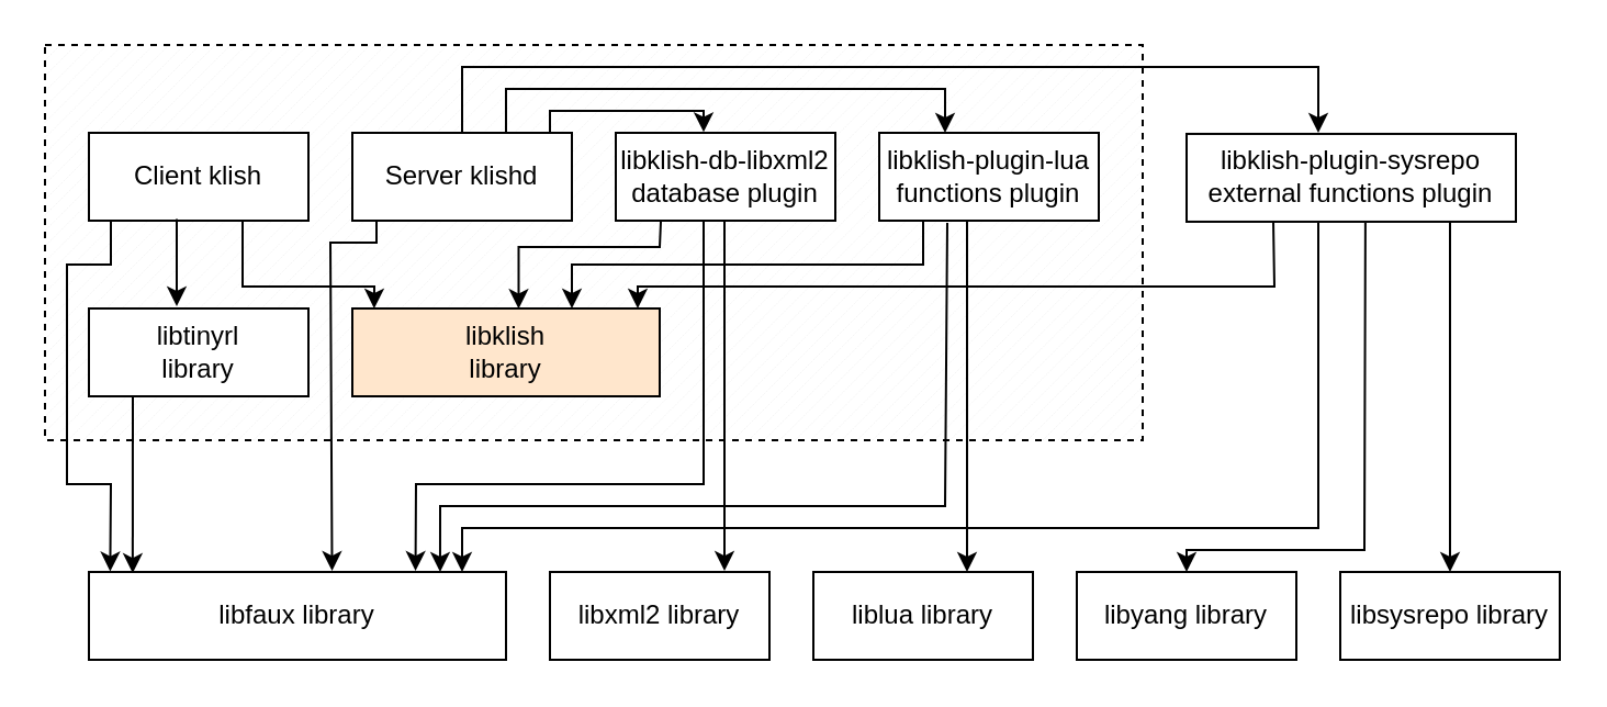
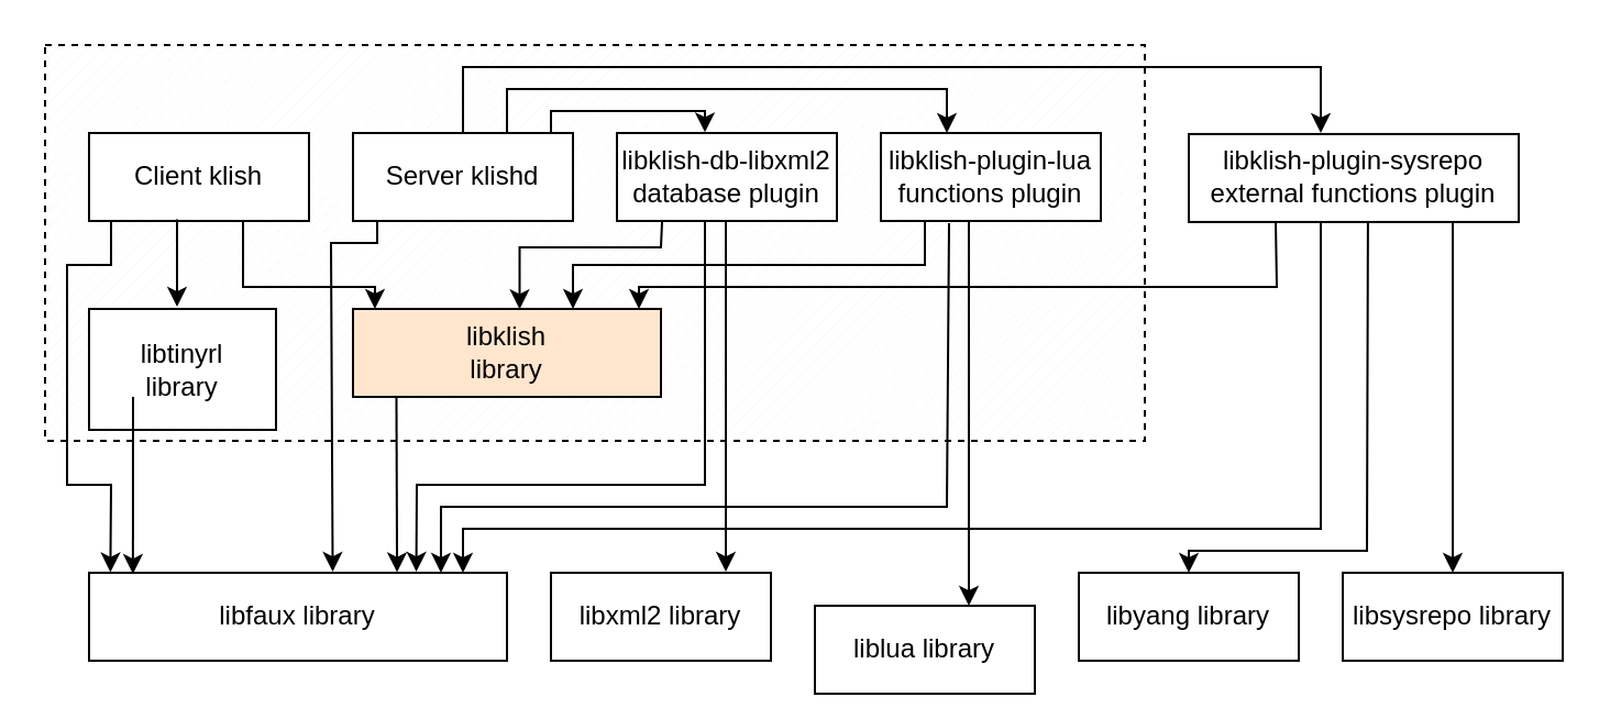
  <mxCell id="0" />
  <mxCell id="1" parent="0" />
  <mxCell id="2" value="" style="verticalLabelPosition=bottom;verticalAlign=top;html=1;shape=mxgraph.basic.patternFillRect;fillStyle=diag;step=5;fillStrokeWidth=0.2;fillStrokeColor=#dddddd;dashed=1;" parent="1" vertex="1"><mxGeometry x="20" y="20" width="500" height="180" as="geometry" /></mxCell>
  <mxCell id="3" value="Server klishd" style="whiteSpace=wrap;html=1;align=center;" parent="1" vertex="1"><mxGeometry x="160" y="60" width="100" height="40" as="geometry" /></mxCell>
  <mxCell id="4" value="Client klish" style="whiteSpace=wrap;html=1;align=center;" parent="1" vertex="1"><mxGeometry x="40" y="60" width="100" height="40" as="geometry" /></mxCell>
- <mxCell id="5" value="libtinyrl&lt;br&gt;library" style="whiteSpace=wrap;html=1;align=center;" parent="1" vertex="1"><mxGeometry x="40" y="140" width="100" height="40" as="geometry" /></mxCell>
+ <mxCell id="5" value="libtinyrl&lt;br&gt;library" style="whiteSpace=wrap;html=1;align=center;" parent="1" vertex="1"><mxGeometry x="40" y="140" width="85" height="55" as="geometry" /></mxCell>
  <mxCell id="6" value="libklish&lt;br&gt;library" style="whiteSpace=wrap;html=1;align=center;fillColor=#ffe6cc;" parent="1" vertex="1"><mxGeometry x="160" y="140" width="140" height="40" as="geometry" /></mxCell>
  <mxCell id="7" value="libfaux library" style="whiteSpace=wrap;html=1;align=center;" parent="1" vertex="1"><mxGeometry x="40" y="260" width="190" height="40" as="geometry" /></mxCell>
  <mxCell id="8" value="libklish-plugin-lua&lt;br&gt;functions plugin" style="whiteSpace=wrap;html=1;align=center;" parent="1" vertex="1"><mxGeometry x="400" y="60" width="100" height="40" as="geometry" /></mxCell>
  <mxCell id="9" value="libklish-db-libxml2 database plugin" style="whiteSpace=wrap;html=1;align=center;" parent="1" vertex="1"><mxGeometry x="280" y="60" width="100" height="40" as="geometry" /></mxCell>
  <mxCell id="10" value="libklish-plugin-sysrepo&lt;br&gt;external functions plugin" style="whiteSpace=wrap;html=1;align=center;" parent="1" vertex="1"><mxGeometry x="540" y="60.48" width="150" height="40" as="geometry" /></mxCell>
  <mxCell id="11" value="libyang library" style="whiteSpace=wrap;html=1;align=center;" parent="1" vertex="1"><mxGeometry x="490" y="260" width="100" height="40" as="geometry" /></mxCell>
  <mxCell id="12" value="libsysrepo library" style="whiteSpace=wrap;html=1;align=center;" parent="1" vertex="1"><mxGeometry x="610" y="260" width="100" height="40" as="geometry" /></mxCell>
- <mxCell id="13" value="liblua library" style="whiteSpace=wrap;html=1;align=center;" parent="1" vertex="1"><mxGeometry x="370" y="260" width="100" height="40" as="geometry" /></mxCell>
+ <mxCell id="13" value="liblua library" style="whiteSpace=wrap;html=1;align=center;" parent="1" vertex="1"><mxGeometry x="370" y="275" width="100" height="40" as="geometry" /></mxCell>
  <mxCell id="14" value="libxml2 library" style="whiteSpace=wrap;html=1;align=center;" parent="1" vertex="1"><mxGeometry x="250" y="260" width="100" height="40" as="geometry" /></mxCell>
  <mxCell id="15" value="" style="endArrow=classic;html=1;rounded=0;exitX=0.4;exitY=0.981;exitDx=0;exitDy=0;exitPerimeter=0;entryX=0.12;entryY=0.661;entryDx=0;entryDy=0;entryPerimeter=0;" parent="1" source="4" target="2" edge="1"><mxGeometry width="50" height="50" relative="1" as="geometry"><mxPoint x="430" y="230" as="sourcePoint" /><mxPoint x="480" y="180" as="targetPoint" /></mxGeometry></mxCell>
  <mxCell id="16" value="" style="endArrow=classic;html=1;rounded=0;entryX=0.071;entryY=0;entryDx=0;entryDy=0;entryPerimeter=0;" parent="1" target="6" edge="1"><mxGeometry width="50" height="50" relative="1" as="geometry"><mxPoint x="110" y="100" as="sourcePoint" /><mxPoint x="175.5" y="137.98" as="targetPoint" /><Array as="points"><mxPoint x="110" y="130" /><mxPoint x="170" y="130" /></Array></mxGeometry></mxCell>
  <mxCell id="17" value="" style="endArrow=classic;html=1;rounded=0;exitX=0.13;exitY=0.963;exitDx=0;exitDy=0;exitPerimeter=0;" parent="1" edge="1"><mxGeometry width="50" height="50" relative="1" as="geometry"><mxPoint x="579.5" y="100" as="sourcePoint" /><mxPoint x="290" y="140" as="targetPoint" /><Array as="points"><mxPoint x="580" y="130" /><mxPoint x="290" y="130" /></Array></mxGeometry></mxCell>
  <mxCell id="18" value="" style="endArrow=classic;html=1;rounded=0;entryX=0.5;entryY=0;entryDx=0;entryDy=0;" parent="1" target="12" edge="1"><mxGeometry width="50" height="50" relative="1" as="geometry"><mxPoint x="660" y="100.48" as="sourcePoint" /><mxPoint x="660" y="258.48" as="targetPoint" /></mxGeometry></mxCell>
  <mxCell id="19" value="" style="endArrow=classic;html=1;rounded=0;exitX=0.543;exitY=1.013;exitDx=0;exitDy=0;exitPerimeter=0;entryX=0.5;entryY=0;entryDx=0;entryDy=0;" parent="1" source="10" target="11" edge="1"><mxGeometry width="50" height="50" relative="1" as="geometry"><mxPoint x="380" y="230.48" as="sourcePoint" /><mxPoint x="541.5" y="260" as="targetPoint" /><Array as="points"><mxPoint x="621" y="250" /><mxPoint x="540" y="250" /></Array></mxGeometry></mxCell>
  <mxCell id="20" value="" style="endArrow=classic;html=1;rounded=0;entryX=0.7;entryY=0;entryDx=0;entryDy=0;entryPerimeter=0;exitX=0.4;exitY=1;exitDx=0;exitDy=0;exitPerimeter=0;" parent="1" source="8" target="13" edge="1"><mxGeometry width="50" height="50" relative="1" as="geometry"><mxPoint x="340" y="230" as="sourcePoint" /><mxPoint x="390" y="180" as="targetPoint" /></mxGeometry></mxCell>
  <mxCell id="21" value="" style="endArrow=classic;html=1;rounded=0;exitX=0.619;exitY=0.442;exitDx=0;exitDy=0;exitPerimeter=0;entryX=0.795;entryY=-0.012;entryDx=0;entryDy=0;entryPerimeter=0;" parent="1" source="2" target="14" edge="1"><mxGeometry width="50" height="50" relative="1" as="geometry"><mxPoint x="340" y="230" as="sourcePoint" /><mxPoint x="390" y="180" as="targetPoint" /></mxGeometry></mxCell>
  <mxCell id="22" value="" style="endArrow=classic;html=1;rounded=0;" parent="1" edge="1"><mxGeometry width="50" height="50" relative="1" as="geometry"><mxPoint x="420" y="100" as="sourcePoint" /><mxPoint x="260" y="140" as="targetPoint" /><Array as="points"><mxPoint x="420" y="120" /><mxPoint x="260" y="120" /></Array></mxGeometry></mxCell>
  <mxCell id="23" value="" style="endArrow=classic;html=1;rounded=0;entryX=0.424;entryY=0.656;entryDx=0;entryDy=0;entryPerimeter=0;exitX=0.205;exitY=1.013;exitDx=0;exitDy=0;exitPerimeter=0;" parent="1" source="9" edge="1"><mxGeometry width="50" height="50" relative="1" as="geometry"><mxPoint x="300" y="110" as="sourcePoint" /><mxPoint x="235.75" y="140.14" as="targetPoint" /><Array as="points"><mxPoint x="300" y="112" /><mxPoint x="235.75" y="112.06" /></Array></mxGeometry></mxCell>
  <mxCell id="24" value="" style="endArrow=classic;html=1;rounded=0;exitX=0.4;exitY=1.013;exitDx=0;exitDy=0;exitPerimeter=0;" parent="1" source="10" edge="1"><mxGeometry width="50" height="50" relative="1" as="geometry"><mxPoint x="340" y="230" as="sourcePoint" /><mxPoint x="210" y="260" as="targetPoint" /><Array as="points"><mxPoint x="600" y="240" /><mxPoint x="210" y="240" /></Array></mxGeometry></mxCell>
  <mxCell id="25" value="" style="endArrow=classic;html=1;rounded=0;exitX=0.822;exitY=0.45;exitDx=0;exitDy=0;exitPerimeter=0;entryX=0.842;entryY=0;entryDx=0;entryDy=0;entryPerimeter=0;" parent="1" source="2" target="7" edge="1"><mxGeometry width="50" height="50" relative="1" as="geometry"><mxPoint x="320" y="230" as="sourcePoint" /><mxPoint x="370" y="180" as="targetPoint" /><Array as="points"><mxPoint x="430" y="230" /><mxPoint x="200" y="230" /></Array></mxGeometry></mxCell>
  <mxCell id="26" value="" style="endArrow=classic;html=1;rounded=0;entryX=0.783;entryY=-0.012;entryDx=0;entryDy=0;entryPerimeter=0;" parent="1" target="7" edge="1"><mxGeometry width="50" height="50" relative="1" as="geometry"><mxPoint x="320" y="100" as="sourcePoint" /><mxPoint x="370" y="180" as="targetPoint" /><Array as="points"><mxPoint x="320" y="220" /><mxPoint x="189" y="220" /></Array></mxGeometry></mxCell>
  <mxCell id="27" value="" style="endArrow=classic;html=1;rounded=0;entryX=0.583;entryY=-0.012;entryDx=0;entryDy=0;entryPerimeter=0;" parent="1" target="7" edge="1"><mxGeometry width="50" height="50" relative="1" as="geometry"><mxPoint x="171" y="100" as="sourcePoint" /><mxPoint x="180" y="180" as="targetPoint" /><Array as="points"><mxPoint x="171" y="110" /><mxPoint x="150" y="110" /></Array></mxGeometry></mxCell>
  <mxCell id="28" value="" style="endArrow=classic;html=1;rounded=0;entryX=0.051;entryY=-0.006;entryDx=0;entryDy=0;entryPerimeter=0;" parent="1" target="7" edge="1"><mxGeometry width="50" height="50" relative="1" as="geometry"><mxPoint x="50" y="100" as="sourcePoint" /><mxPoint x="180" y="180" as="targetPoint" /><Array as="points"><mxPoint x="50" y="120" /><mxPoint x="30" y="120" /><mxPoint x="30" y="220" /><mxPoint x="50" y="220" /></Array></mxGeometry></mxCell>
  <mxCell id="29" value="" style="endArrow=classic;html=1;rounded=0;exitX=0.08;exitY=0.889;exitDx=0;exitDy=0;exitPerimeter=0;entryX=0.105;entryY=0.013;entryDx=0;entryDy=0;entryPerimeter=0;" parent="1" source="2" target="7" edge="1"><mxGeometry width="50" height="50" relative="1" as="geometry"><mxPoint x="130" y="170" as="sourcePoint" /><mxPoint x="180" y="120" as="targetPoint" /></mxGeometry></mxCell>
+ <mxCell id="30" value="" style="endArrow=classic;html=1;rounded=0;exitX=0.141;exitY=1.006;exitDx=0;exitDy=0;exitPerimeter=0;entryX=0.737;entryY=-0.006;entryDx=0;entryDy=0;entryPerimeter=0;" parent="1" source="6" target="7" edge="1"><mxGeometry width="50" height="50" relative="1" as="geometry"><mxPoint x="130" y="180" as="sourcePoint" /><mxPoint x="180" y="130" as="targetPoint" /></mxGeometry></mxCell>
  <mxCell id="31" value="" style="endArrow=classic;html=1;rounded=0;exitX=0.46;exitY=0.224;exitDx=0;exitDy=0;exitPerimeter=0;entryX=0.4;entryY=0;entryDx=0;entryDy=0;entryPerimeter=0;" parent="1" edge="1"><mxGeometry width="50" height="50" relative="1" as="geometry"><mxPoint x="250" y="60" as="sourcePoint" /><mxPoint x="320" y="59.68" as="targetPoint" /><Array as="points"><mxPoint x="250" y="50" /><mxPoint x="320" y="50" /></Array></mxGeometry></mxCell>
  <mxCell id="32" value="" style="endArrow=classic;html=1;rounded=0;exitX=0.427;exitY=0.221;exitDx=0;exitDy=0;exitPerimeter=0;" parent="1" edge="1"><mxGeometry width="50" height="50" relative="1" as="geometry"><mxPoint x="230" y="59.82" as="sourcePoint" /><mxPoint x="430" y="60" as="targetPoint" /><Array as="points"><mxPoint x="230" y="40" /><mxPoint x="430" y="40" /></Array></mxGeometry></mxCell>
  <mxCell id="33" value="" style="endArrow=classic;html=1;rounded=0;exitX=0.427;exitY=0.221;exitDx=0;exitDy=0;exitPerimeter=0;" parent="1" edge="1"><mxGeometry width="50" height="50" relative="1" as="geometry"><mxPoint x="210" y="60.3" as="sourcePoint" /><mxPoint x="600" y="60" as="targetPoint" /><Array as="points"><mxPoint x="210" y="30" /><mxPoint x="600" y="30" /></Array></mxGeometry></mxCell>
